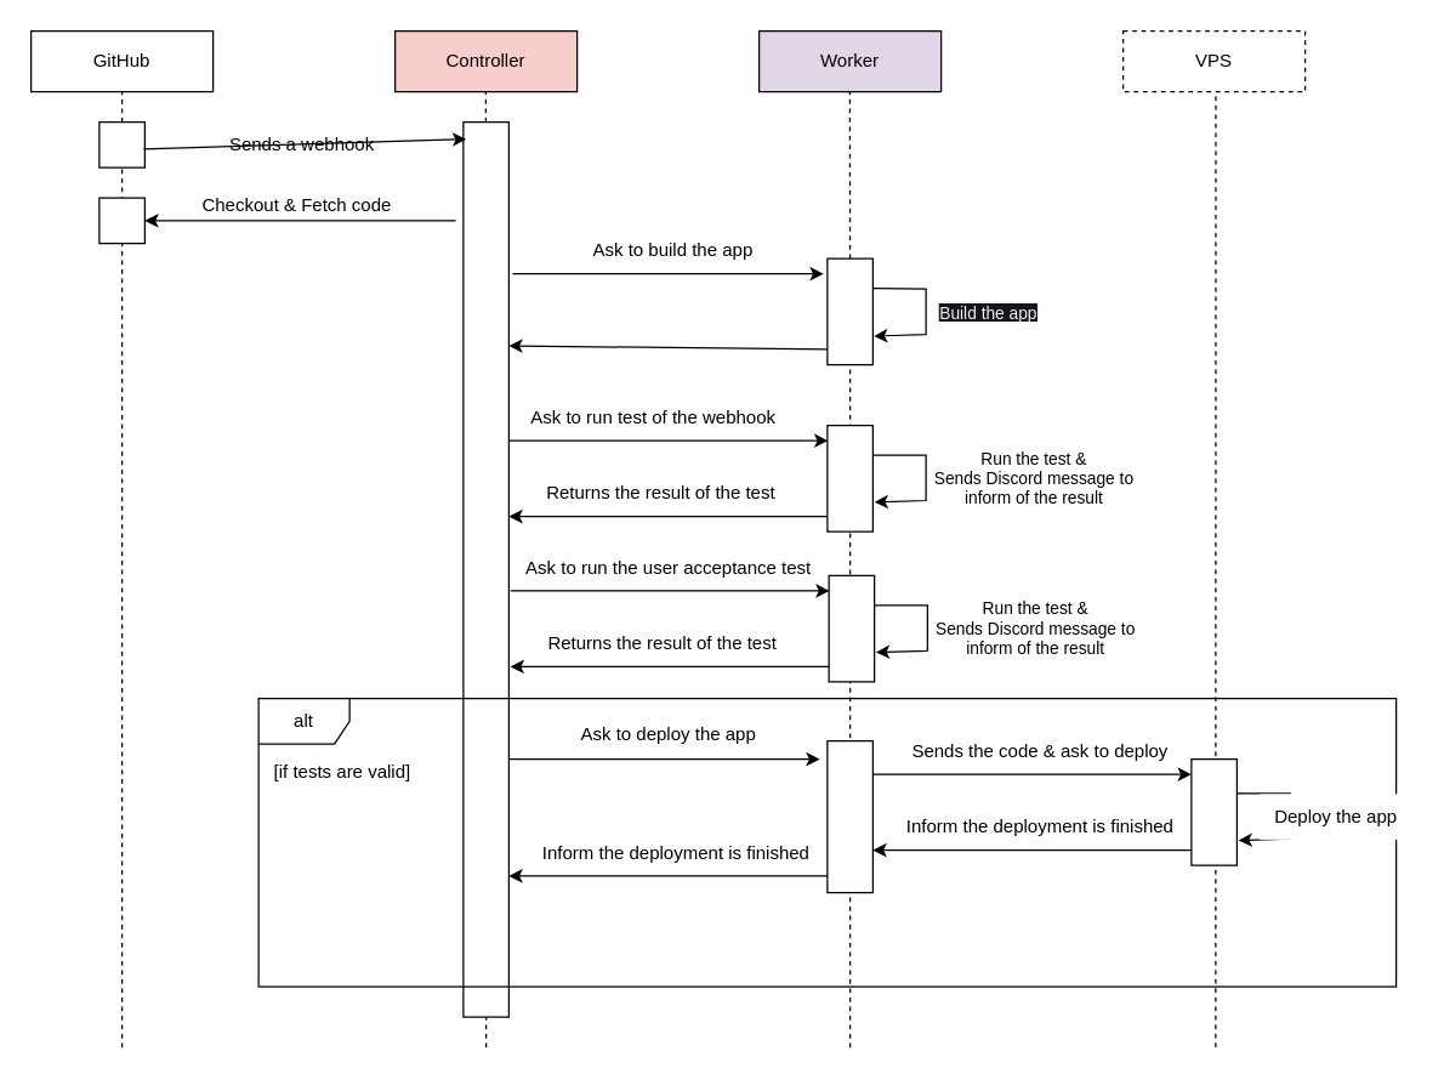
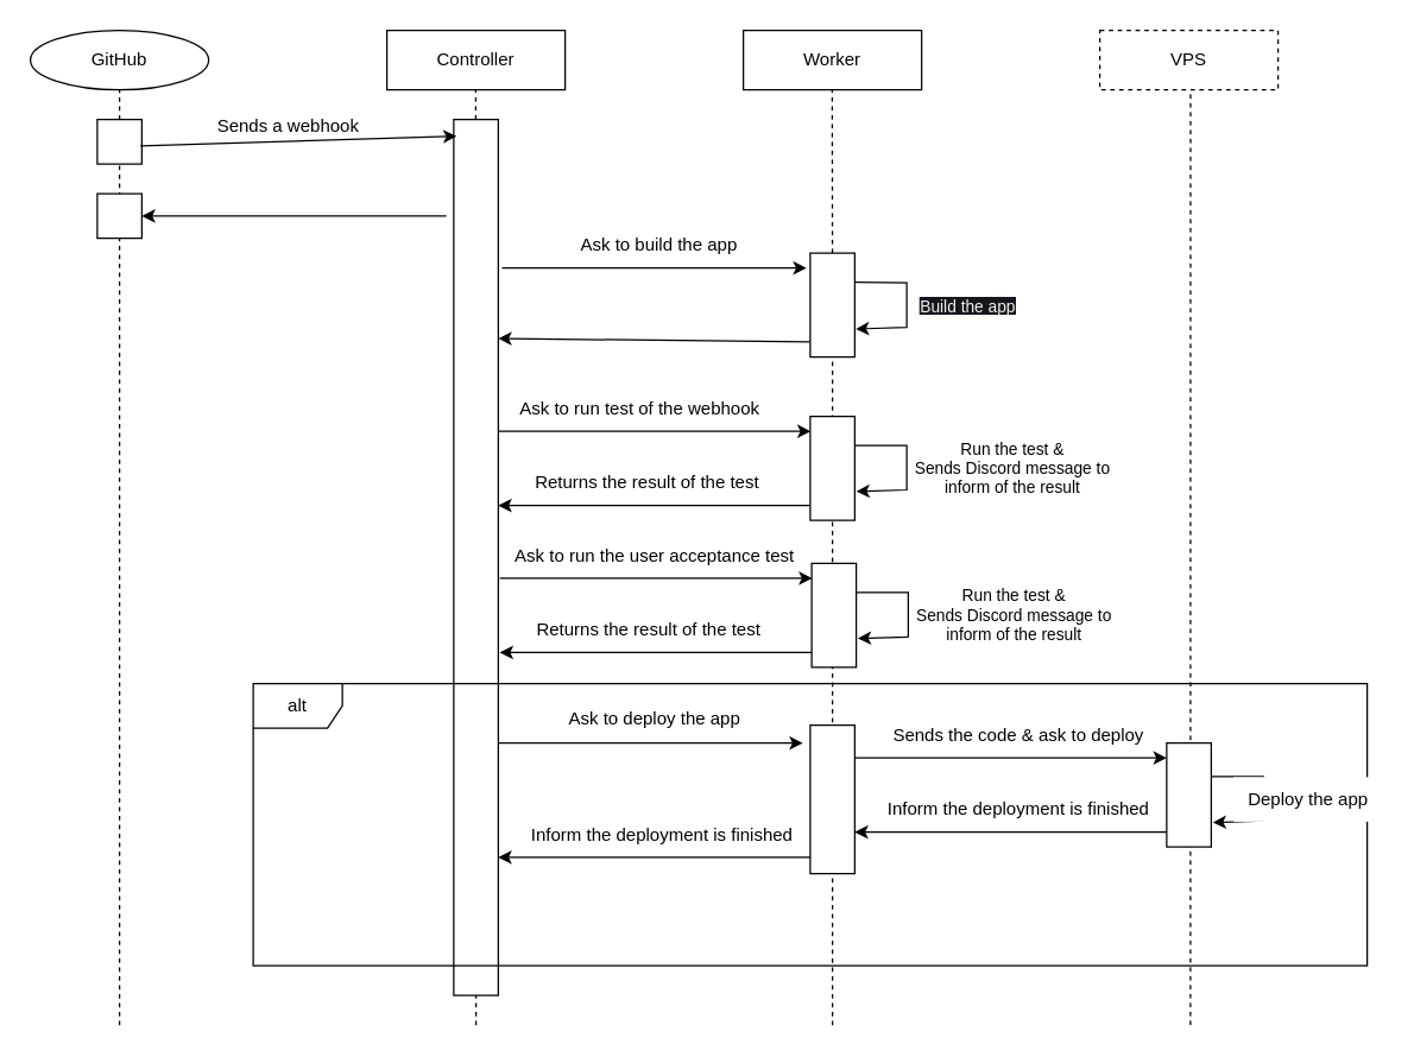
  <mxCell id="0" />
  <mxCell id="1" parent="0" />
  <mxCell id="2" value="VPS" style="rounded=0;whiteSpace=wrap;html=1;dashed=1;" parent="1" vertex="1"><mxGeometry x="740" y="20" width="120" height="40" as="geometry" /></mxCell>
- <mxCell id="3" value="GitHub" style="rounded=0;whiteSpace=wrap;html=1;" parent="1" vertex="1"><mxGeometry x="20" y="20" width="120" height="40" as="geometry" /></mxCell>
- <mxCell id="4" value="Controller" style="rounded=0;whiteSpace=wrap;html=1;fillColor=#f8cecc;" parent="1" vertex="1"><mxGeometry x="260" y="20" width="120" height="40" as="geometry" /></mxCell>
- <mxCell id="5" value="Worker" style="rounded=0;whiteSpace=wrap;html=1;fillColor=#e1d5e7;" parent="1" vertex="1"><mxGeometry x="500" y="20" width="120" height="40" as="geometry" /></mxCell>
+ <mxCell id="3" value="GitHub" style="ellipse;whiteSpace=wrap;html=1;" parent="1" vertex="1"><mxGeometry x="20" y="20" width="120" height="40" as="geometry" /></mxCell>
+ <mxCell id="4" value="Controller" style="rounded=0;whiteSpace=wrap;html=1;" parent="1" vertex="1"><mxGeometry x="260" y="20" width="120" height="40" as="geometry" /></mxCell>
+ <mxCell id="5" value="Worker" style="rounded=0;whiteSpace=wrap;html=1;" parent="1" vertex="1"><mxGeometry x="500" y="20" width="120" height="40" as="geometry" /></mxCell>
  <mxCell id="6" value="" style="endArrow=none;dashed=1;html=1;rounded=0;entryX=0.5;entryY=1;entryDx=0;entryDy=0;" parent="1" source="11" target="3" edge="1"><mxGeometry width="50" height="50" relative="1" as="geometry"><mxPoint x="80" y="980" as="sourcePoint" /><mxPoint x="80" y="90" as="targetPoint" /></mxGeometry></mxCell>
  <mxCell id="7" value="" style="endArrow=none;dashed=1;html=1;rounded=0;entryX=0.5;entryY=1;entryDx=0;entryDy=0;" parent="1" source="20" edge="1"><mxGeometry width="50" height="50" relative="1" as="geometry"><mxPoint x="559.81" y="980" as="sourcePoint" /><mxPoint x="559.81" y="60" as="targetPoint" /></mxGeometry></mxCell>
  <mxCell id="8" value="" style="endArrow=none;dashed=1;html=1;rounded=0;entryX=0.5;entryY=1;entryDx=0;entryDy=0;" parent="1" source="13" edge="1"><mxGeometry width="50" height="50" relative="1" as="geometry"><mxPoint x="319.81" y="980" as="sourcePoint" /><mxPoint x="319.81" y="60" as="targetPoint" /></mxGeometry></mxCell>
  <mxCell id="9" value="" style="endArrow=none;dashed=1;html=1;rounded=0;entryX=0.509;entryY=1.075;entryDx=0;entryDy=0;entryPerimeter=0;" parent="1" target="2" edge="1"><mxGeometry width="50" height="50" relative="1" as="geometry"><mxPoint x="801" y="690" as="sourcePoint" /><mxPoint x="799.47" y="70" as="targetPoint" /></mxGeometry></mxCell>
  <mxCell id="10" value="" style="endArrow=none;dashed=1;html=1;rounded=0;entryX=0.5;entryY=1;entryDx=0;entryDy=0;" parent="1" target="11" edge="1"><mxGeometry width="50" height="50" relative="1" as="geometry"><mxPoint x="80" y="690" as="sourcePoint" /><mxPoint x="80" y="60" as="targetPoint" /></mxGeometry></mxCell>
  <mxCell id="11" value="" style="rounded=0;whiteSpace=wrap;html=1;" parent="1" vertex="1"><mxGeometry x="65" y="80" width="30" height="30" as="geometry" /></mxCell>
  <mxCell id="12" value="" style="endArrow=none;dashed=1;html=1;rounded=0;entryX=0.5;entryY=1;entryDx=0;entryDy=0;" parent="1" target="13" edge="1"><mxGeometry width="50" height="50" relative="1" as="geometry"><mxPoint x="320" y="690" as="sourcePoint" /><mxPoint x="319.81" y="60" as="targetPoint" /></mxGeometry></mxCell>
  <mxCell id="13" value="" style="rounded=0;whiteSpace=wrap;html=1;" parent="1" vertex="1"><mxGeometry x="305" y="80" width="30" height="590" as="geometry" /></mxCell>
  <mxCell id="14" value="" style="endArrow=classic;html=1;rounded=0;exitX=0.971;exitY=0.595;exitDx=0;exitDy=0;exitPerimeter=0;entryX=0.064;entryY=0.019;entryDx=0;entryDy=0;entryPerimeter=0;" parent="1" source="11" target="13" edge="1"><mxGeometry width="50" height="50" relative="1" as="geometry"><mxPoint x="100" y="110" as="sourcePoint" /><mxPoint x="300" y="100" as="targetPoint" /></mxGeometry></mxCell>
- <mxCell id="15" value="Sends a webhook&amp;nbsp;" style="text;html=1;align=center;verticalAlign=middle;resizable=0;points=[];autosize=1;strokeColor=none;fillColor=none;" parent="1" vertex="1"><mxGeometry x="140" y="80" width="120" height="30" as="geometry" /></mxCell>
+ <mxCell id="15" value="Sends a webhook&amp;nbsp;" style="text;html=1;align=center;verticalAlign=middle;resizable=0;points=[];autosize=1;strokeColor=none;fillColor=none;" parent="1" vertex="1"><mxGeometry x="135" y="70" width="120" height="30" as="geometry" /></mxCell>
  <mxCell id="16" value="" style="rounded=0;whiteSpace=wrap;html=1;" parent="1" vertex="1"><mxGeometry x="65" y="130" width="30" height="30" as="geometry" /></mxCell>
  <mxCell id="17" value="" style="endArrow=classic;html=1;rounded=0;entryX=1;entryY=0.5;entryDx=0;entryDy=0;" parent="1" target="16" edge="1"><mxGeometry width="50" height="50" relative="1" as="geometry"><mxPoint x="300" y="145" as="sourcePoint" /><mxPoint x="180" y="150" as="targetPoint" /></mxGeometry></mxCell>
- <mxCell id="18" value="Checkout &amp;amp; Fetch code" style="text;html=1;align=center;verticalAlign=middle;resizable=0;points=[];autosize=1;strokeColor=none;fillColor=none;" parent="1" vertex="1"><mxGeometry x="120" y="120" width="150" height="30" as="geometry" /></mxCell>
  <mxCell id="19" value="" style="endArrow=none;dashed=1;html=1;rounded=0;entryX=0.5;entryY=1;entryDx=0;entryDy=0;" parent="1" target="20" edge="1"><mxGeometry width="50" height="50" relative="1" as="geometry"><mxPoint x="560" y="690" as="sourcePoint" /><mxPoint x="559.81" y="60" as="targetPoint" /></mxGeometry></mxCell>
  <mxCell id="20" value="" style="rounded=0;whiteSpace=wrap;html=1;" parent="1" vertex="1"><mxGeometry x="545" y="170" width="30" height="70" as="geometry" /></mxCell>
  <mxCell id="21" value="" style="endArrow=classic;html=1;rounded=0;" parent="1" edge="1"><mxGeometry width="50" height="50" relative="1" as="geometry"><mxPoint x="335" y="500" as="sourcePoint" /><mxPoint x="540" y="500" as="targetPoint" /></mxGeometry></mxCell>
  <mxCell id="22" value="" style="endArrow=classic;html=1;rounded=0;exitX=1.014;exitY=0.28;exitDx=0;exitDy=0;exitPerimeter=0;entryX=1.021;entryY=0.73;entryDx=0;entryDy=0;entryPerimeter=0;" parent="1" source="20" target="20" edge="1"><mxGeometry width="50" height="50" relative="1" as="geometry"><mxPoint x="580" y="190" as="sourcePoint" /><mxPoint x="660" y="170" as="targetPoint" /><Array as="points"><mxPoint x="610" y="190" /><mxPoint x="610" y="220" /></Array></mxGeometry></mxCell>
  <mxCell id="23" value="&lt;meta charset=&quot;utf-8&quot;&gt;&lt;span style=&quot;color: rgb(240, 240, 240); font-family: Helvetica; font-size: 11px; font-style: normal; font-variant-ligatures: normal; font-variant-caps: normal; font-weight: 400; letter-spacing: normal; orphans: 2; text-align: center; text-indent: 0px; text-transform: none; widows: 2; word-spacing: 0px; -webkit-text-stroke-width: 0px; background-color: rgb(24, 20, 29); text-decoration-thickness: initial; text-decoration-style: initial; text-decoration-color: initial; float: none; display: inline !important;&quot;&gt;Build the app&lt;/span&gt;" style="edgeLabel;html=1;align=center;verticalAlign=middle;resizable=0;points=[];" parent="22" vertex="1" connectable="0"><mxGeometry x="0.052" y="-2" relative="1" as="geometry"><mxPoint x="42" y="-2" as="offset" /></mxGeometry></mxCell>
  <mxCell id="24" value="" style="endArrow=classic;html=1;rounded=0;exitX=-0.002;exitY=0.855;exitDx=0;exitDy=0;exitPerimeter=0;entryX=1;entryY=0.25;entryDx=0;entryDy=0;" parent="1" source="20" target="13" edge="1"><mxGeometry width="50" height="50" relative="1" as="geometry"><mxPoint x="540" y="230" as="sourcePoint" /><mxPoint x="440" y="240" as="targetPoint" /></mxGeometry></mxCell>
  <mxCell id="25" value="Ask to deploy the app" style="text;html=1;align=center;verticalAlign=middle;resizable=0;points=[];autosize=1;strokeColor=none;fillColor=none;" parent="1" vertex="1"><mxGeometry x="370" y="469" width="140" height="30" as="geometry" /></mxCell>
  <mxCell id="26" value="" style="rounded=0;whiteSpace=wrap;html=1;" parent="1" vertex="1"><mxGeometry x="545" y="280" width="30" height="70" as="geometry" /></mxCell>
  <mxCell id="27" value="" style="endArrow=classic;html=1;rounded=0;entryX=0.012;entryY=0.143;entryDx=0;entryDy=0;entryPerimeter=0;" parent="1" target="26" edge="1"><mxGeometry width="50" height="50" relative="1" as="geometry"><mxPoint x="335" y="290" as="sourcePoint" /><mxPoint x="540" y="290" as="targetPoint" /></mxGeometry></mxCell>
  <mxCell id="28" value="Ask to run test of the webhook" style="text;html=1;align=center;verticalAlign=middle;resizable=0;points=[];autosize=1;strokeColor=none;fillColor=none;" parent="1" vertex="1"><mxGeometry x="335" y="260" width="190" height="30" as="geometry" /></mxCell>
  <mxCell id="29" value="" style="endArrow=classic;html=1;rounded=0;exitX=1.014;exitY=0.28;exitDx=0;exitDy=0;exitPerimeter=0;entryX=1.021;entryY=0.73;entryDx=0;entryDy=0;entryPerimeter=0;" parent="1" edge="1"><mxGeometry width="50" height="50" relative="1" as="geometry"><mxPoint x="575" y="299.5" as="sourcePoint" /><mxPoint x="576" y="330.5" as="targetPoint" /><Array as="points"><mxPoint x="610" y="299.5" /><mxPoint x="610" y="329.5" /></Array></mxGeometry></mxCell>
  <mxCell id="30" value="Run the test &amp;amp; &lt;br&gt;Sends Discord message to &lt;br&gt;inform of the result" style="edgeLabel;html=1;align=center;verticalAlign=middle;resizable=0;points=[];" parent="29" vertex="1" connectable="0"><mxGeometry x="0.052" y="-2" relative="1" as="geometry"><mxPoint x="72" y="-2" as="offset" /></mxGeometry></mxCell>
  <mxCell id="31" value="" style="endArrow=classic;html=1;rounded=0;exitX=-0.002;exitY=0.855;exitDx=0;exitDy=0;exitPerimeter=0;entryX=1.009;entryY=0.177;entryDx=0;entryDy=0;entryPerimeter=0;" parent="1" edge="1"><mxGeometry width="50" height="50" relative="1" as="geometry"><mxPoint x="545" y="340" as="sourcePoint" /><mxPoint x="335" y="340" as="targetPoint" /></mxGeometry></mxCell>
  <mxCell id="32" value="Returns the result of the test" style="text;html=1;align=center;verticalAlign=middle;resizable=0;points=[];autosize=1;strokeColor=none;fillColor=none;" parent="1" vertex="1"><mxGeometry x="350" y="310" width="170" height="30" as="geometry" /></mxCell>
  <mxCell id="33" value="alt" style="shape=umlFrame;whiteSpace=wrap;html=1;pointerEvents=0;" parent="1" vertex="1"><mxGeometry x="170" y="460" width="750" height="190" as="geometry" /></mxCell>
- <mxCell id="34" value="[if tests are valid]" style="text;html=1;align=center;verticalAlign=middle;resizable=0;points=[];autosize=1;strokeColor=none;fillColor=none;" parent="1" vertex="1"><mxGeometry x="170" y="494" width="110" height="30" as="geometry" /></mxCell>
  <mxCell id="35" value="" style="rounded=0;whiteSpace=wrap;html=1;" parent="1" vertex="1"><mxGeometry x="545" y="488" width="30" height="100" as="geometry" /></mxCell>
  <mxCell id="36" value="" style="rounded=0;whiteSpace=wrap;html=1;" parent="1" vertex="1"><mxGeometry x="785" y="500" width="30" height="70" as="geometry" /></mxCell>
  <mxCell id="37" value="" style="endArrow=classic;html=1;rounded=0;entryX=0.012;entryY=0.143;entryDx=0;entryDy=0;entryPerimeter=0;" parent="1" edge="1"><mxGeometry width="50" height="50" relative="1" as="geometry"><mxPoint x="575" y="510" as="sourcePoint" /><mxPoint x="785" y="510" as="targetPoint" /></mxGeometry></mxCell>
  <mxCell id="38" value="Sends the code &amp;amp; ask to deploy" style="text;html=1;align=center;verticalAlign=middle;resizable=0;points=[];autosize=1;strokeColor=none;fillColor=none;" parent="1" vertex="1"><mxGeometry x="590" y="480" width="190" height="30" as="geometry" /></mxCell>
  <mxCell id="39" value="" style="endArrow=classic;html=1;rounded=0;exitX=1.014;exitY=0.28;exitDx=0;exitDy=0;exitPerimeter=0;entryX=1.021;entryY=0.73;entryDx=0;entryDy=0;entryPerimeter=0;" parent="1" edge="1"><mxGeometry width="50" height="50" relative="1" as="geometry"><mxPoint x="815" y="522.5" as="sourcePoint" /><mxPoint x="816" y="553.5" as="targetPoint" /><Array as="points"><mxPoint x="850" y="522.5" /><mxPoint x="850" y="552.5" /></Array></mxGeometry></mxCell>
  <mxCell id="40" value="" style="endArrow=none;html=1;rounded=0;" parent="1" target="33" edge="1"><mxGeometry width="50" height="50" relative="1" as="geometry"><mxPoint x="170" y="640" as="sourcePoint" /><mxPoint x="220" y="590" as="targetPoint" /></mxGeometry></mxCell>
  <mxCell id="41" value="" style="endArrow=classic;html=1;rounded=0;exitX=-0.002;exitY=0.855;exitDx=0;exitDy=0;exitPerimeter=0;entryX=1.009;entryY=0.177;entryDx=0;entryDy=0;entryPerimeter=0;" parent="1" edge="1"><mxGeometry width="50" height="50" relative="1" as="geometry"><mxPoint x="785" y="560" as="sourcePoint" /><mxPoint x="575" y="560" as="targetPoint" /></mxGeometry></mxCell>
  <mxCell id="42" value="Inform the deployment is finished" style="text;html=1;align=center;verticalAlign=middle;resizable=0;points=[];autosize=1;strokeColor=none;fillColor=none;" parent="1" vertex="1"><mxGeometry x="585" y="530" width="200" height="30" as="geometry" /></mxCell>
  <mxCell id="43" value="Deploy the app" style="text;html=1;align=center;verticalAlign=middle;resizable=0;points=[];autosize=1;strokeColor=none;fillColor=default;" parent="1" vertex="1"><mxGeometry x="830" y="523" width="100" height="30" as="geometry" /></mxCell>
  <mxCell id="44" value="" style="endArrow=classic;html=1;rounded=0;exitX=-0.002;exitY=0.855;exitDx=0;exitDy=0;exitPerimeter=0;entryX=1.009;entryY=0.177;entryDx=0;entryDy=0;entryPerimeter=0;" parent="1" edge="1"><mxGeometry width="50" height="50" relative="1" as="geometry"><mxPoint x="545" y="577" as="sourcePoint" /><mxPoint x="335" y="577" as="targetPoint" /></mxGeometry></mxCell>
  <mxCell id="45" value="Inform the deployment is finished" style="text;html=1;align=center;verticalAlign=middle;resizable=0;points=[];autosize=1;strokeColor=none;fillColor=none;" parent="1" vertex="1"><mxGeometry x="345" y="547" width="200" height="30" as="geometry" /></mxCell>
  <mxCell id="46" value="" style="endArrow=classic;html=1;rounded=0;" parent="1" edge="1"><mxGeometry width="50" height="50" relative="1" as="geometry"><mxPoint x="337.5" y="180" as="sourcePoint" /><mxPoint x="542.5" y="180" as="targetPoint" /></mxGeometry></mxCell>
  <mxCell id="47" value="Ask to build the app" style="text;html=1;align=center;verticalAlign=middle;resizable=0;points=[];autosize=1;strokeColor=none;fillColor=none;" parent="1" vertex="1"><mxGeometry x="377.5" y="150" width="130" height="30" as="geometry" /></mxCell>
  <mxCell id="48" value="" style="rounded=0;whiteSpace=wrap;html=1;" parent="1" vertex="1"><mxGeometry x="546" y="379" width="30" height="70" as="geometry" /></mxCell>
  <mxCell id="49" value="" style="endArrow=classic;html=1;rounded=0;entryX=0.012;entryY=0.143;entryDx=0;entryDy=0;entryPerimeter=0;" parent="1" target="48" edge="1"><mxGeometry width="50" height="50" relative="1" as="geometry"><mxPoint x="336" y="389" as="sourcePoint" /><mxPoint x="541" y="389" as="targetPoint" /></mxGeometry></mxCell>
  <mxCell id="50" value="Ask to run the user acceptance test" style="text;html=1;align=center;verticalAlign=middle;resizable=0;points=[];autosize=1;strokeColor=none;fillColor=none;" parent="1" vertex="1"><mxGeometry x="335" y="359" width="210" height="30" as="geometry" /></mxCell>
  <mxCell id="51" value="" style="endArrow=classic;html=1;rounded=0;exitX=1.014;exitY=0.28;exitDx=0;exitDy=0;exitPerimeter=0;entryX=1.021;entryY=0.73;entryDx=0;entryDy=0;entryPerimeter=0;" parent="1" edge="1"><mxGeometry width="50" height="50" relative="1" as="geometry"><mxPoint x="576" y="398.5" as="sourcePoint" /><mxPoint x="577" y="429.5" as="targetPoint" /><Array as="points"><mxPoint x="611" y="398.5" /><mxPoint x="611" y="428.5" /></Array></mxGeometry></mxCell>
  <mxCell id="52" value="Run the test &amp;amp; &lt;br&gt;Sends Discord message to &lt;br&gt;inform of the result" style="edgeLabel;html=1;align=center;verticalAlign=middle;resizable=0;points=[];" parent="51" vertex="1" connectable="0"><mxGeometry x="0.052" y="-2" relative="1" as="geometry"><mxPoint x="72" y="-2" as="offset" /></mxGeometry></mxCell>
  <mxCell id="53" value="" style="endArrow=classic;html=1;rounded=0;exitX=-0.002;exitY=0.855;exitDx=0;exitDy=0;exitPerimeter=0;entryX=1.009;entryY=0.177;entryDx=0;entryDy=0;entryPerimeter=0;" parent="1" edge="1"><mxGeometry width="50" height="50" relative="1" as="geometry"><mxPoint x="546" y="439" as="sourcePoint" /><mxPoint x="336" y="439" as="targetPoint" /></mxGeometry></mxCell>
  <mxCell id="54" value="Returns the result of the test" style="text;html=1;align=center;verticalAlign=middle;resizable=0;points=[];autosize=1;strokeColor=none;fillColor=none;" parent="1" vertex="1"><mxGeometry x="351" y="409" width="170" height="30" as="geometry" /></mxCell>
